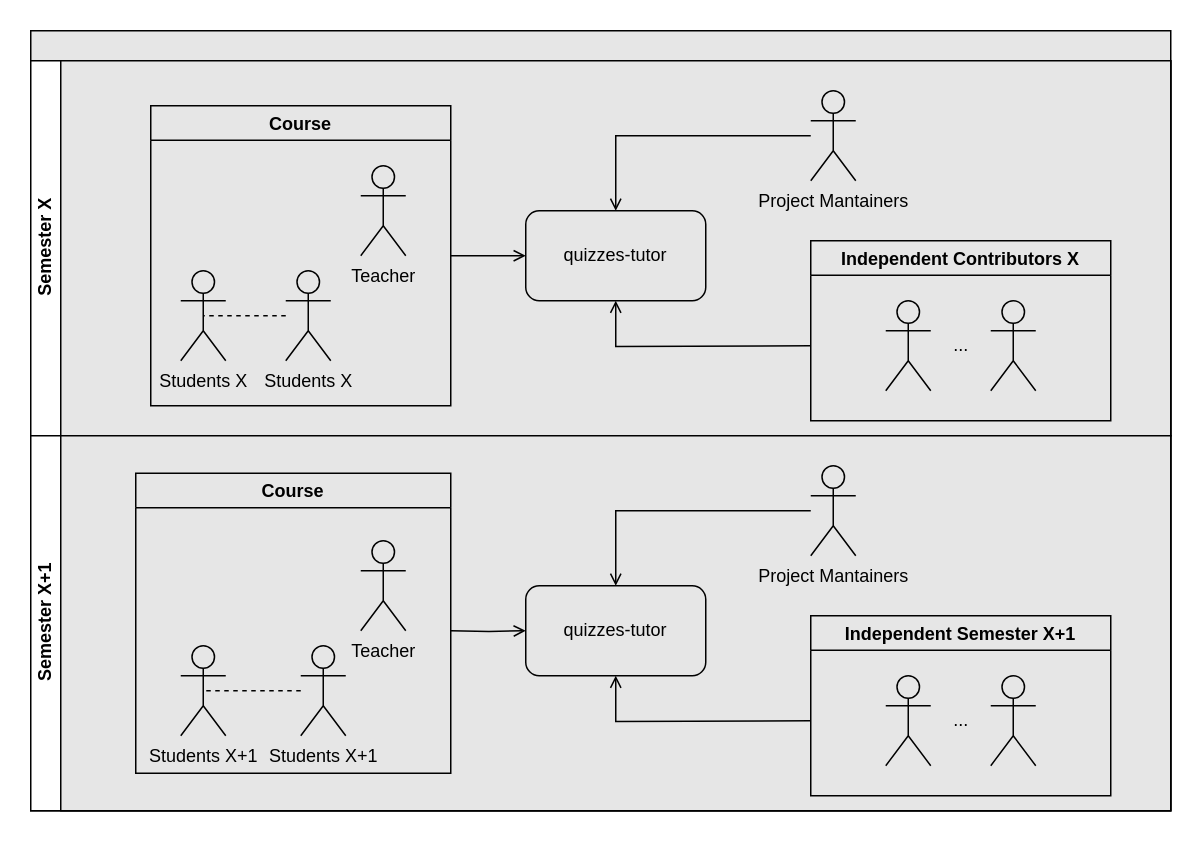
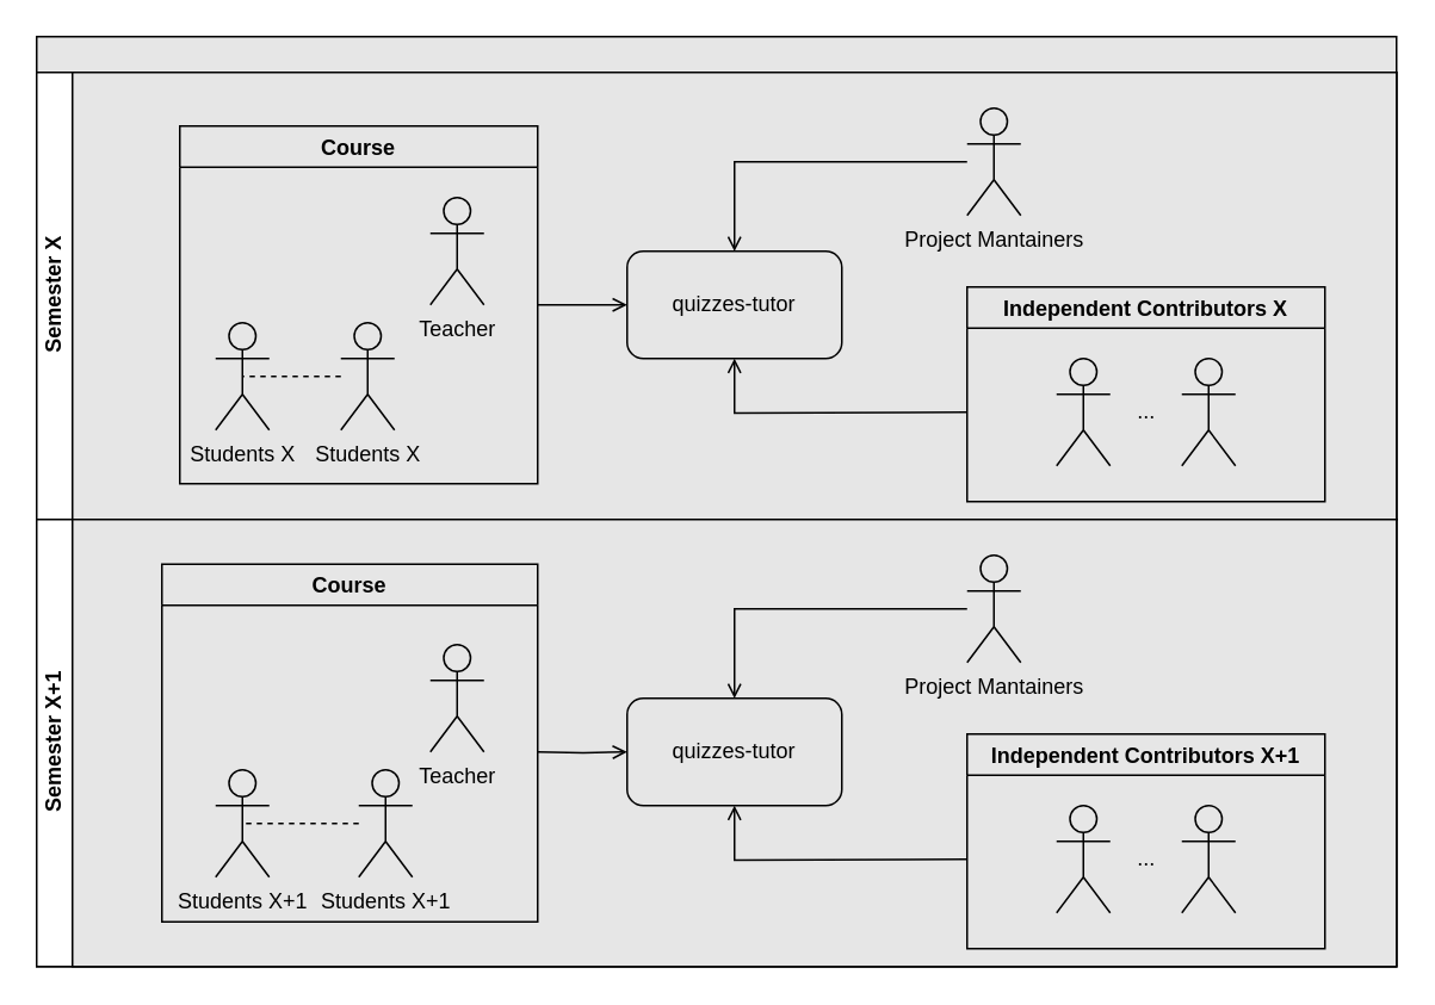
  <mxCell id="0" />
  <mxCell id="1" parent="0" />
  <mxCell id="2" value="Actor" style="shape=umlActor;verticalLabelPosition=bottom;verticalAlign=top;html=1;outlineConnect=0;strokeColor=#000000;fillColor=#E6E6E6;" vertex="1" parent="1"><mxGeometry x="370" y="90" width="30" height="60" as="geometry" /></mxCell>
  <mxCell id="3" value="Actor" style="shape=umlActor;verticalLabelPosition=bottom;verticalAlign=top;html=1;outlineConnect=0;strokeColor=#000000;fillColor=#E6E6E6;" vertex="1" parent="1"><mxGeometry x="510" y="110" width="30" height="60" as="geometry" /></mxCell>
  <mxCell id="4" value="Actor" style="shape=umlActor;verticalLabelPosition=bottom;verticalAlign=top;html=1;outlineConnect=0;strokeColor=#000000;fillColor=#E6E6E6;" vertex="1" parent="1"><mxGeometry x="220" y="140" width="30" height="60" as="geometry" /></mxCell>
  <mxCell id="5" value="" style="swimlane;html=1;childLayout=stackLayout;resizeParent=1;resizeParentMax=0;horizontal=1;startSize=20;horizontalStack=0;strokeColor=#000000;fillColor=#E6E6E6;" vertex="1" parent="1"><mxGeometry x="20" y="20" width="760" height="520" as="geometry" /></mxCell>
  <mxCell id="6" value="Semester X" style="swimlane;html=1;startSize=20;horizontal=0;" vertex="1" parent="5"><mxGeometry y="20" width="760" height="250" as="geometry" /></mxCell>
  <mxCell id="7" value="" style="rounded=0;whiteSpace=wrap;html=1;fillColor=#E6E6E6;" parent="6" vertex="1"><mxGeometry x="20" width="740" height="250" as="geometry" /></mxCell>
  <mxCell id="8" style="edgeStyle=orthogonalEdgeStyle;rounded=0;orthogonalLoop=1;jettySize=auto;html=1;exitX=1;exitY=0.5;exitDx=0;exitDy=0;entryX=0;entryY=0.5;entryDx=0;entryDy=0;endArrow=open;endFill=0;" edge="1" parent="6" source="9" target="14"><mxGeometry relative="1" as="geometry" /></mxCell>
  <mxCell id="9" value="Course" style="swimlane;strokeColor=#000000;fillColor=#E6E6E6;" vertex="1" parent="6"><mxGeometry x="80" y="30" width="200" height="200" as="geometry" /></mxCell>
  <mxCell id="10" value="Students X" style="shape=umlActor;verticalLabelPosition=bottom;verticalAlign=top;html=1;outlineConnect=0;strokeColor=#000000;fillColor=#E6E6E6;" vertex="1" parent="9"><mxGeometry x="20" y="110" width="30" height="60" as="geometry" /></mxCell>
  <mxCell id="11" style="edgeStyle=orthogonalEdgeStyle;rounded=0;orthogonalLoop=1;jettySize=auto;html=1;entryX=0.5;entryY=0.5;entryDx=0;entryDy=0;entryPerimeter=0;dashed=1;endArrow=none;endFill=0;" edge="1" parent="9" source="12" target="10"><mxGeometry relative="1" as="geometry" /></mxCell>
  <mxCell id="12" value="Students X" style="shape=umlActor;verticalLabelPosition=bottom;verticalAlign=top;html=1;outlineConnect=0;strokeColor=#000000;fillColor=#E6E6E6;" vertex="1" parent="9"><mxGeometry x="90" y="110" width="30" height="60" as="geometry" /></mxCell>
  <mxCell id="13" value="Teacher" style="shape=umlActor;verticalLabelPosition=bottom;verticalAlign=top;html=1;outlineConnect=0;strokeColor=#000000;fillColor=#E6E6E6;" vertex="1" parent="9"><mxGeometry x="140" y="40" width="30" height="60" as="geometry" /></mxCell>
  <mxCell id="14" value="quizzes-tutor" style="rounded=1;whiteSpace=wrap;html=1;strokeColor=#000000;fillColor=#E6E6E6;" vertex="1" parent="6"><mxGeometry x="330" y="100" width="120" height="60" as="geometry" /></mxCell>
  <mxCell id="15" style="edgeStyle=orthogonalEdgeStyle;rounded=0;orthogonalLoop=1;jettySize=auto;html=1;endArrow=open;endFill=0;" edge="1" parent="6" source="16" target="14"><mxGeometry relative="1" as="geometry" /></mxCell>
  <mxCell id="16" value="Project Mantainers" style="shape=umlActor;verticalLabelPosition=bottom;verticalAlign=top;html=1;outlineConnect=0;strokeColor=#000000;fillColor=#E6E6E6;" vertex="1" parent="6"><mxGeometry x="520" y="20" width="30" height="60" as="geometry" /></mxCell>
  <mxCell id="17" style="edgeStyle=orthogonalEdgeStyle;rounded=0;orthogonalLoop=1;jettySize=auto;html=1;entryX=0.5;entryY=1;entryDx=0;entryDy=0;endArrow=open;endFill=0;" edge="1" parent="6" target="14"><mxGeometry relative="1" as="geometry"><mxPoint x="520" y="190" as="sourcePoint" /></mxGeometry></mxCell>
  <mxCell id="18" value="" style="shape=umlActor;verticalLabelPosition=bottom;verticalAlign=top;html=1;outlineConnect=0;strokeColor=#000000;fillColor=#E6E6E6;" vertex="1" parent="6"><mxGeometry x="570" y="160" width="30" height="60" as="geometry" /></mxCell>
  <mxCell id="19" value="Independent Contributors X" style="swimlane;strokeColor=#000000;fillColor=#E6E6E6;startSize=23;" vertex="1" parent="6"><mxGeometry x="520" y="120" width="200" height="120" as="geometry" /></mxCell>
  <mxCell id="20" value="" style="shape=umlActor;verticalLabelPosition=bottom;verticalAlign=top;html=1;outlineConnect=0;strokeColor=#000000;fillColor=#E6E6E6;" vertex="1" parent="6"><mxGeometry x="640" y="160" width="30" height="60" as="geometry" /></mxCell>
  <mxCell id="21" value="..." style="text;html=1;align=center;verticalAlign=middle;resizable=0;points=[];autosize=1;" vertex="1" parent="6"><mxGeometry x="605" y="180" width="30" height="20" as="geometry" /></mxCell>
  <mxCell id="22" value="Semester X+1" style="swimlane;html=1;startSize=20;horizontal=0;" vertex="1" parent="5"><mxGeometry y="270" width="760" height="250" as="geometry" /></mxCell>
  <mxCell id="23" value="" style="rounded=0;whiteSpace=wrap;html=1;fillColor=#E6E6E6;" vertex="1" parent="22"><mxGeometry x="20" width="740" height="250" as="geometry" /></mxCell>
  <mxCell id="24" value="Course" style="swimlane;strokeColor=#000000;fillColor=#E6E6E6;" vertex="1" parent="22"><mxGeometry x="70" y="25" width="210" height="200" as="geometry" /></mxCell>
  <mxCell id="25" value="Students X+1" style="shape=umlActor;verticalLabelPosition=bottom;verticalAlign=top;html=1;outlineConnect=0;strokeColor=#000000;fillColor=#E6E6E6;" vertex="1" parent="22"><mxGeometry x="100" y="140" width="30" height="60" as="geometry" /></mxCell>
  <mxCell id="26" value="Students X+1" style="shape=umlActor;verticalLabelPosition=bottom;verticalAlign=top;html=1;outlineConnect=0;strokeColor=#000000;fillColor=#E6E6E6;" vertex="1" parent="22"><mxGeometry x="180" y="140" width="30" height="60" as="geometry" /></mxCell>
  <mxCell id="27" style="edgeStyle=orthogonalEdgeStyle;rounded=0;orthogonalLoop=1;jettySize=auto;html=1;entryX=0.5;entryY=0.5;entryDx=0;entryDy=0;entryPerimeter=0;dashed=1;endArrow=none;endFill=0;" edge="1" parent="22" source="26" target="25"><mxGeometry relative="1" as="geometry" /></mxCell>
  <mxCell id="28" value="Teacher" style="shape=umlActor;verticalLabelPosition=bottom;verticalAlign=top;html=1;outlineConnect=0;strokeColor=#000000;fillColor=#E6E6E6;" vertex="1" parent="22"><mxGeometry x="220" y="70" width="30" height="60" as="geometry" /></mxCell>
  <mxCell id="29" style="edgeStyle=orthogonalEdgeStyle;rounded=0;orthogonalLoop=1;jettySize=auto;html=1;exitX=1;exitY=0.5;exitDx=0;exitDy=0;entryX=0;entryY=0.5;entryDx=0;entryDy=0;endArrow=open;endFill=0;" edge="1" parent="22" target="30"><mxGeometry relative="1" as="geometry"><mxPoint x="280" y="130.0" as="sourcePoint" /></mxGeometry></mxCell>
  <mxCell id="30" value="quizzes-tutor" style="rounded=1;whiteSpace=wrap;html=1;strokeColor=#000000;fillColor=#E6E6E6;" vertex="1" parent="22"><mxGeometry x="330" y="100" width="120" height="60" as="geometry" /></mxCell>
  <mxCell id="31" style="edgeStyle=orthogonalEdgeStyle;rounded=0;orthogonalLoop=1;jettySize=auto;html=1;endArrow=open;endFill=0;" edge="1" parent="22" source="32" target="30"><mxGeometry relative="1" as="geometry" /></mxCell>
  <mxCell id="32" value="Project Mantainers" style="shape=umlActor;verticalLabelPosition=bottom;verticalAlign=top;html=1;outlineConnect=0;strokeColor=#000000;fillColor=#E6E6E6;" vertex="1" parent="22"><mxGeometry x="520" y="20" width="30" height="60" as="geometry" /></mxCell>
  <mxCell id="33" style="edgeStyle=orthogonalEdgeStyle;rounded=0;orthogonalLoop=1;jettySize=auto;html=1;entryX=0.5;entryY=1;entryDx=0;entryDy=0;endArrow=open;endFill=0;" edge="1" parent="22" target="30"><mxGeometry relative="1" as="geometry"><mxPoint x="520" y="190" as="sourcePoint" /></mxGeometry></mxCell>
  <mxCell id="34" value="" style="shape=umlActor;verticalLabelPosition=bottom;verticalAlign=top;html=1;outlineConnect=0;strokeColor=#000000;fillColor=#E6E6E6;" vertex="1" parent="22"><mxGeometry x="570" y="160" width="30" height="60" as="geometry" /></mxCell>
- <mxCell id="35" value="Independent Semester X+1" style="swimlane;strokeColor=#000000;fillColor=#E6E6E6;startSize=23;" vertex="1" parent="22"><mxGeometry x="520" y="120" width="200" height="120" as="geometry" /></mxCell>
+ <mxCell id="35" value="Independent Contributors X+1" style="swimlane;strokeColor=#000000;fillColor=#E6E6E6;startSize=23;" vertex="1" parent="22"><mxGeometry x="520" y="120" width="200" height="120" as="geometry" /></mxCell>
  <mxCell id="36" value="" style="shape=umlActor;verticalLabelPosition=bottom;verticalAlign=top;html=1;outlineConnect=0;strokeColor=#000000;fillColor=#E6E6E6;" vertex="1" parent="22"><mxGeometry x="640" y="160" width="30" height="60" as="geometry" /></mxCell>
  <mxCell id="37" value="..." style="text;html=1;align=center;verticalAlign=middle;resizable=0;points=[];autosize=1;" vertex="1" parent="22"><mxGeometry x="605" y="180" width="30" height="20" as="geometry" /></mxCell>
